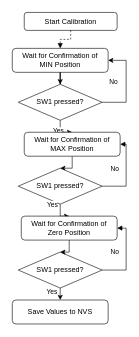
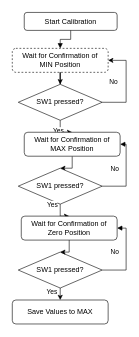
  <mxCell id="0" />
  <mxCell id="1" parent="0" />
  <mxCell id="2" value="Start Calibration" style="rounded=1;whiteSpace=wrap;html=1;fontSize=12;" parent="1" vertex="1"><mxGeometry x="40" y="20" width="155" height="30" as="geometry" /></mxCell>
  <mxCell id="3" value="" style="edgeStyle=orthogonalEdgeStyle;rounded=0;orthogonalLoop=1;jettySize=auto;html=1;entryX=0.5;entryY=0;entryDx=0;entryDy=0;" parent="1" source="14" target="15" edge="1"><mxGeometry relative="1" as="geometry"><mxPoint x="100" y="230" as="targetPoint" /></mxGeometry></mxCell>
  <mxCell id="4" value="Yes" style="edgeLabel;html=1;align=center;verticalAlign=middle;resizable=0;points=[];" parent="3" vertex="1" connectable="0"><mxGeometry x="0.628" relative="1" as="geometry"><mxPoint x="-17" y="-3" as="offset" /></mxGeometry></mxCell>
- <mxCell id="5" value="Wait for Confirmation of&lt;div&gt;MIN Position&lt;/div&gt;" style="rounded=1;whiteSpace=wrap;html=1;fontSize=12;" parent="1" vertex="1"><mxGeometry x="20" y="80" width="160" height="40" as="geometry" /></mxCell>
+ <mxCell id="5" value="Wait for Confirmation of&lt;div&gt;MIN Position&lt;/div&gt;" style="rounded=1;whiteSpace=wrap;html=1;fontSize=12;dashed=1;" parent="1" vertex="1"><mxGeometry x="20" y="80" width="160" height="40" as="geometry" /></mxCell>
  <mxCell id="6" value="" style="edgeStyle=orthogonalEdgeStyle;rounded=0;orthogonalLoop=1;jettySize=auto;html=1;exitX=0.5;exitY=1;exitDx=0;exitDy=0;" parent="1" source="15" target="7" edge="1"><mxGeometry relative="1" as="geometry"><mxPoint x="100" y="290" as="sourcePoint" /></mxGeometry></mxCell>
  <mxCell id="7" value="SW1 pressed?" style="rhombus;whiteSpace=wrap;html=1;fontSize=12;align=center;" parent="1" vertex="1"><mxGeometry x="30" y="280" width="140" height="60" as="geometry" /></mxCell>
- <mxCell id="8" style="edgeStyle=orthogonalEdgeStyle;rounded=0;html=1;endArrow=block;dashed=1;" parent="1" source="2" target="5" edge="1"><mxGeometry relative="1" as="geometry" /></mxCell>
+ <mxCell id="8" style="edgeStyle=orthogonalEdgeStyle;rounded=0;html=1;endArrow=block;" parent="1" source="2" target="5" edge="1"><mxGeometry relative="1" as="geometry" /></mxCell>
  <mxCell id="9" style="edgeStyle=orthogonalEdgeStyle;rounded=0;html=1;endArrow=block;entryX=1;entryY=0.5;entryDx=0;entryDy=0;exitX=1;exitY=0.5;exitDx=0;exitDy=0;" parent="1" source="7" target="15" edge="1"><mxGeometry relative="1" as="geometry"><Array as="points"><mxPoint x="210" y="310" /><mxPoint x="210" y="240" /></Array></mxGeometry></mxCell>
  <mxCell id="10" value="No" style="edgeLabel;html=1;align=center;verticalAlign=middle;resizable=0;points=[];" parent="9" vertex="1" connectable="0"><mxGeometry x="-0.324" y="2" relative="1" as="geometry"><mxPoint x="-18" y="-29" as="offset" /></mxGeometry></mxCell>
  <mxCell id="11" value="" style="edgeStyle=orthogonalEdgeStyle;rounded=0;orthogonalLoop=1;jettySize=auto;html=1;" parent="1" source="5" target="14" edge="1"><mxGeometry relative="1" as="geometry"><mxPoint x="100" as="sourcePoint" y="130" /><mxPoint x="100" y="230" as="targetPoint" /></mxGeometry></mxCell>
  <mxCell id="12" style="edgeStyle=orthogonalEdgeStyle;rounded=0;orthogonalLoop=1;jettySize=auto;html=1;entryX=1;entryY=0.5;entryDx=0;entryDy=0;exitX=1;exitY=0.5;exitDx=0;exitDy=0;" parent="1" source="14" target="5" edge="1"><mxGeometry relative="1" as="geometry"><Array as="points"><mxPoint x="210" y="170" /><mxPoint x="210" y="100" /></Array></mxGeometry></mxCell>
  <mxCell id="13" value="No" style="edgeLabel;html=1;align=center;verticalAlign=middle;resizable=0;points=[];" parent="12" vertex="1" connectable="0"><mxGeometry x="-0.593" y="-1" relative="1" as="geometry"><mxPoint x="-10" y="-36" as="offset" /></mxGeometry></mxCell>
  <mxCell id="14" value="SW1 pressed?" style="rhombus;whiteSpace=wrap;html=1;fontSize=12;align=center;" parent="1" vertex="1"><mxGeometry x="30" y="140" width="140" height="60" as="geometry" /></mxCell>
  <mxCell id="15" value="Wait for Confirmation of&lt;div&gt;MAX Position&lt;/div&gt;" style="rounded=1;whiteSpace=wrap;html=1;fontSize=12;" parent="1" vertex="1"><mxGeometry x="40" y="220" width="160" height="40" as="geometry" /></mxCell>
  <mxCell id="16" value="" style="edgeStyle=orthogonalEdgeStyle;rounded=0;orthogonalLoop=1;jettySize=auto;html=1;entryX=0.5;entryY=0;entryDx=0;entryDy=0;" parent="1" source="18" target="21" edge="1"><mxGeometry relative="1" as="geometry"><mxPoint x="100" y="560" as="targetPoint" /><Array as="points"><mxPoint x="100" y="500" /></Array></mxGeometry></mxCell>
  <mxCell id="17" value="Yes" style="edgeLabel;html=1;align=center;verticalAlign=middle;resizable=0;points=[];" parent="16" vertex="1" connectable="0"><mxGeometry x="-0.454" y="1" relative="1" as="geometry"><mxPoint x="-16" y="1" as="offset" /></mxGeometry></mxCell>
  <mxCell id="18" value="SW1 pressed?" style="rhombus;whiteSpace=wrap;html=1;fontSize=12;align=center;" parent="1" vertex="1"><mxGeometry x="30" y="420" width="140" height="60" as="geometry" /></mxCell>
  <mxCell id="19" style="edgeStyle=orthogonalEdgeStyle;rounded=0;html=1;endArrow=block;entryX=1;entryY=0.5;entryDx=0;entryDy=0;exitX=1;exitY=0.5;exitDx=0;exitDy=0;" parent="1" source="18" target="25" edge="1"><mxGeometry relative="1" as="geometry"><mxPoint x="180" y="420" as="targetPoint" /><Array as="points"><mxPoint x="210" y="450" /><mxPoint x="210" y="380" /></Array></mxGeometry></mxCell>
  <mxCell id="20" value="No" style="edgeLabel;html=1;align=center;verticalAlign=middle;resizable=0;points=[];" parent="19" vertex="1" connectable="0"><mxGeometry x="-0.324" y="2" relative="1" as="geometry"><mxPoint x="-18" y="-29" as="offset" /></mxGeometry></mxCell>
- <mxCell id="21" value="Save Values to NVS" style="whiteSpace=wrap;html=1;rounded=1;" parent="1" vertex="1"><mxGeometry x="20" y="500" width="160" height="40" as="geometry" /></mxCell>
+ <mxCell id="21" value="Save Values to MAX" style="whiteSpace=wrap;html=1;rounded=1;" parent="1" vertex="1"><mxGeometry x="20" y="500" width="160" height="40" as="geometry" /></mxCell>
  <mxCell id="22" value="" style="edgeStyle=orthogonalEdgeStyle;rounded=0;orthogonalLoop=1;jettySize=auto;html=1;" parent="1" source="7" target="25" edge="1"><mxGeometry relative="1" as="geometry"><mxPoint x="100" y="340" as="sourcePoint" /><mxPoint x="100" y="400" as="targetPoint" /></mxGeometry></mxCell>
  <mxCell id="23" value="Yes" style="edgeLabel;html=1;align=center;verticalAlign=middle;resizable=0;points=[];" parent="22" vertex="1" connectable="0"><mxGeometry x="-0.454" y="1" relative="1" as="geometry"><mxPoint x="-15" y="-10" as="offset" /></mxGeometry></mxCell>
  <mxCell id="24" value="" style="edgeStyle=orthogonalEdgeStyle;rounded=0;orthogonalLoop=1;jettySize=auto;html=1;" parent="1" source="25" target="18" edge="1"><mxGeometry relative="1" as="geometry" /></mxCell>
  <mxCell id="25" value="Wait for Confirmation of&lt;div&gt;Zero Position&lt;/div&gt;" style="rounded=1;whiteSpace=wrap;html=1;fontSize=12;" parent="1" vertex="1"><mxGeometry x="35" y="360" width="160" height="40" as="geometry" /></mxCell>
